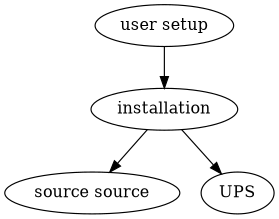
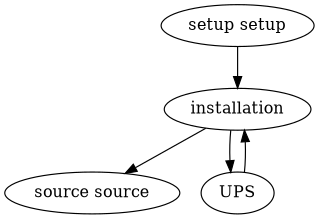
  digraph {
    n1 [label="source source"]
    installation
    UPS
-   "user setup"
+   "user setup" [label="setup setup"]
    installation -> n1
    installation -> UPS
+   UPS -> installation
    "user setup" -> installation
  }
